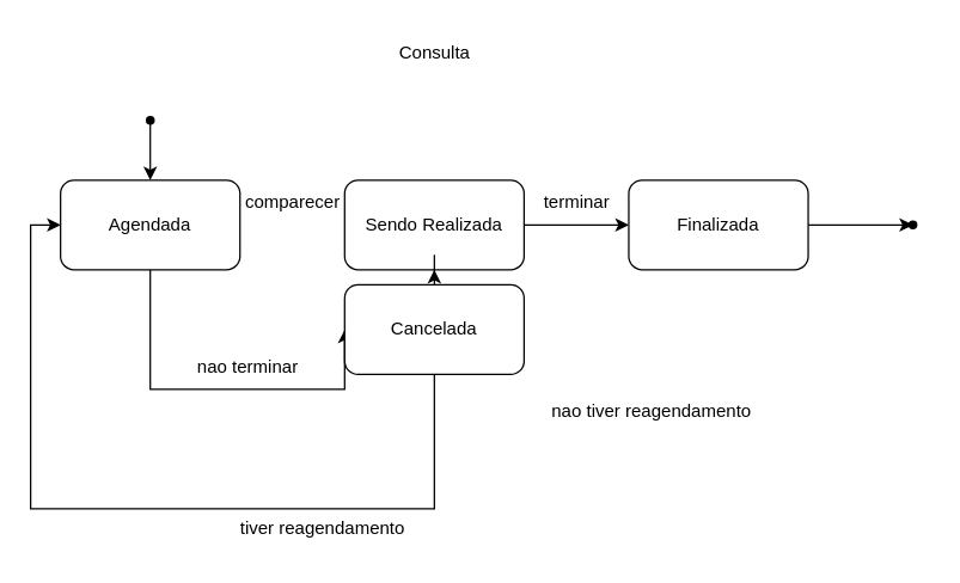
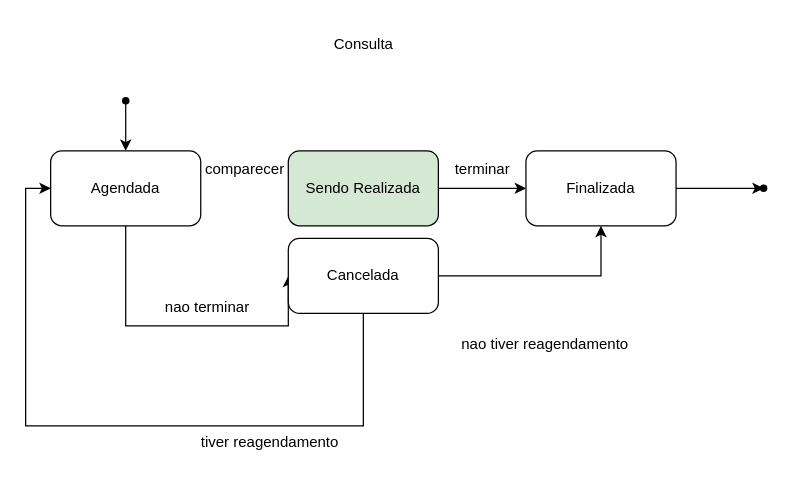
  <mxCell id="0" />
  <mxCell id="1" parent="0" />
  <mxCell id="2" style="edgeStyle=orthogonalEdgeStyle;rounded=0;orthogonalLoop=1;jettySize=auto;html=1;entryX=0;entryY=0.5;entryDx=0;entryDy=0;" edge="1" parent="1" source="3" target="9"><mxGeometry relative="1" as="geometry"><Array as="points"><mxPoint x="100" y="260" /></Array></mxGeometry></mxCell>
  <mxCell id="3" value="Agendada" style="rounded=1;whiteSpace=wrap;html=1;" vertex="1" parent="1"><mxGeometry x="40" y="120" width="120" height="60" as="geometry" /></mxCell>
  <mxCell id="4" style="edgeStyle=orthogonalEdgeStyle;rounded=0;orthogonalLoop=1;jettySize=auto;html=1;entryX=0;entryY=0.5;entryDx=0;entryDy=0;" edge="1" parent="1" source="5" target="7"><mxGeometry relative="1" as="geometry" /></mxCell>
- <mxCell id="5" value="Sendo Realizada" style="rounded=1;whiteSpace=wrap;html=1;" vertex="1" parent="1"><mxGeometry x="230" y="120" width="120" height="60" as="geometry" /></mxCell>
+ <mxCell id="5" value="Sendo Realizada" style="rounded=1;whiteSpace=wrap;html=1;fillColor=#d5e8d4;" vertex="1" parent="1"><mxGeometry x="230" y="120" width="120" height="60" as="geometry" /></mxCell>
  <mxCell id="6" style="edgeStyle=orthogonalEdgeStyle;rounded=0;orthogonalLoop=1;jettySize=auto;html=1;" edge="1" parent="1" source="7" target="19"><mxGeometry relative="1" as="geometry" /></mxCell>
  <mxCell id="7" value="Finalizada" style="rounded=1;whiteSpace=wrap;html=1;" vertex="1" parent="1"><mxGeometry x="420" y="120" width="120" height="60" as="geometry" /></mxCell>
- <mxCell id="8" style="edgeStyle=orthogonalEdgeStyle;rounded=0;orthogonalLoop=1;jettySize=auto;html=1;" edge="1" parent="1" source="9" target="5"><mxGeometry relative="1" as="geometry" /></mxCell>
+ <mxCell id="8" style="edgeStyle=orthogonalEdgeStyle;rounded=0;orthogonalLoop=1;jettySize=auto;html=1;entryX=0.5;entryY=1;entryDx=0;entryDy=0;" edge="1" parent="1" source="9" target="7"><mxGeometry relative="1" as="geometry" /></mxCell>
  <mxCell id="9" value="Cancelada" style="rounded=1;whiteSpace=wrap;html=1;" vertex="1" parent="1"><mxGeometry x="230" y="190" width="120" height="60" as="geometry" /></mxCell>
  <mxCell id="10" style="edgeStyle=orthogonalEdgeStyle;rounded=0;orthogonalLoop=1;jettySize=auto;html=1;entryX=0;entryY=0.5;entryDx=0;entryDy=0;exitX=0.5;exitY=1;exitDx=0;exitDy=0;" edge="1" parent="1" source="9" target="3"><mxGeometry relative="1" as="geometry"><mxPoint x="290" y="400" as="sourcePoint" /><Array as="points"><mxPoint x="290" y="340" /><mxPoint x="20" y="340" /><mxPoint x="20" y="150" /></Array></mxGeometry></mxCell>
  <mxCell id="11" value="Consulta" style="text;html=1;align=center;verticalAlign=middle;resizable=0;points=[];autosize=1;strokeColor=none;fillColor=none;" vertex="1" parent="1"><mxGeometry x="255" width="70" height="30" as="geometry" y="20" /></mxCell>
  <mxCell id="12" value="comparecer" style="text;html=1;align=center;verticalAlign=middle;resizable=0;points=[];autosize=1;strokeColor=none;fillColor=none;" vertex="1" parent="1"><mxGeometry x="150" y="120" width="90" height="30" as="geometry" /></mxCell>
  <mxCell id="13" value="terminar" style="text;html=1;align=center;verticalAlign=middle;resizable=0;points=[];autosize=1;strokeColor=none;fillColor=none;" vertex="1" parent="1"><mxGeometry x="350" y="120" width="70" height="30" as="geometry" /></mxCell>
  <mxCell id="14" value="nao terminar" style="text;html=1;align=center;verticalAlign=middle;resizable=0;points=[];autosize=1;strokeColor=none;fillColor=none;" vertex="1" parent="1"><mxGeometry x="110" y="230" width="110" height="30" as="geometry" /></mxCell>
  <mxCell id="15" value="tiver reagendamento" style="text;html=1;align=center;verticalAlign=middle;resizable=0;points=[];autosize=1;strokeColor=none;fillColor=none;" vertex="1" parent="1"><mxGeometry x="150" y="338" width="130" height="30" as="geometry" /></mxCell>
  <mxCell id="16" value="nao tiver reagendamento" style="text;html=1;align=center;verticalAlign=middle;resizable=0;points=[];autosize=1;strokeColor=none;fillColor=none;" vertex="1" parent="1"><mxGeometry x="355" y="260" width="160" height="30" as="geometry" /></mxCell>
  <mxCell id="17" style="edgeStyle=orthogonalEdgeStyle;rounded=0;orthogonalLoop=1;jettySize=auto;html=1;" edge="1" parent="1" source="18" target="3"><mxGeometry relative="1" as="geometry" /></mxCell>
  <mxCell id="18" value="" style="shape=waypoint;sketch=0;size=6;pointerEvents=1;points=[];fillColor=none;resizable=0;rotatable=0;perimeter=centerPerimeter;snapToPoint=1;" vertex="1" parent="1"><mxGeometry x="90" y="70" width="20" height="20" as="geometry" /></mxCell>
  <mxCell id="19" value="" style="shape=waypoint;sketch=0;fillStyle=solid;size=6;pointerEvents=1;points=[];fillColor=none;resizable=0;rotatable=0;perimeter=centerPerimeter;snapToPoint=1;" vertex="1" parent="1"><mxGeometry x="600" y="140" width="20" height="20" as="geometry" /></mxCell>
